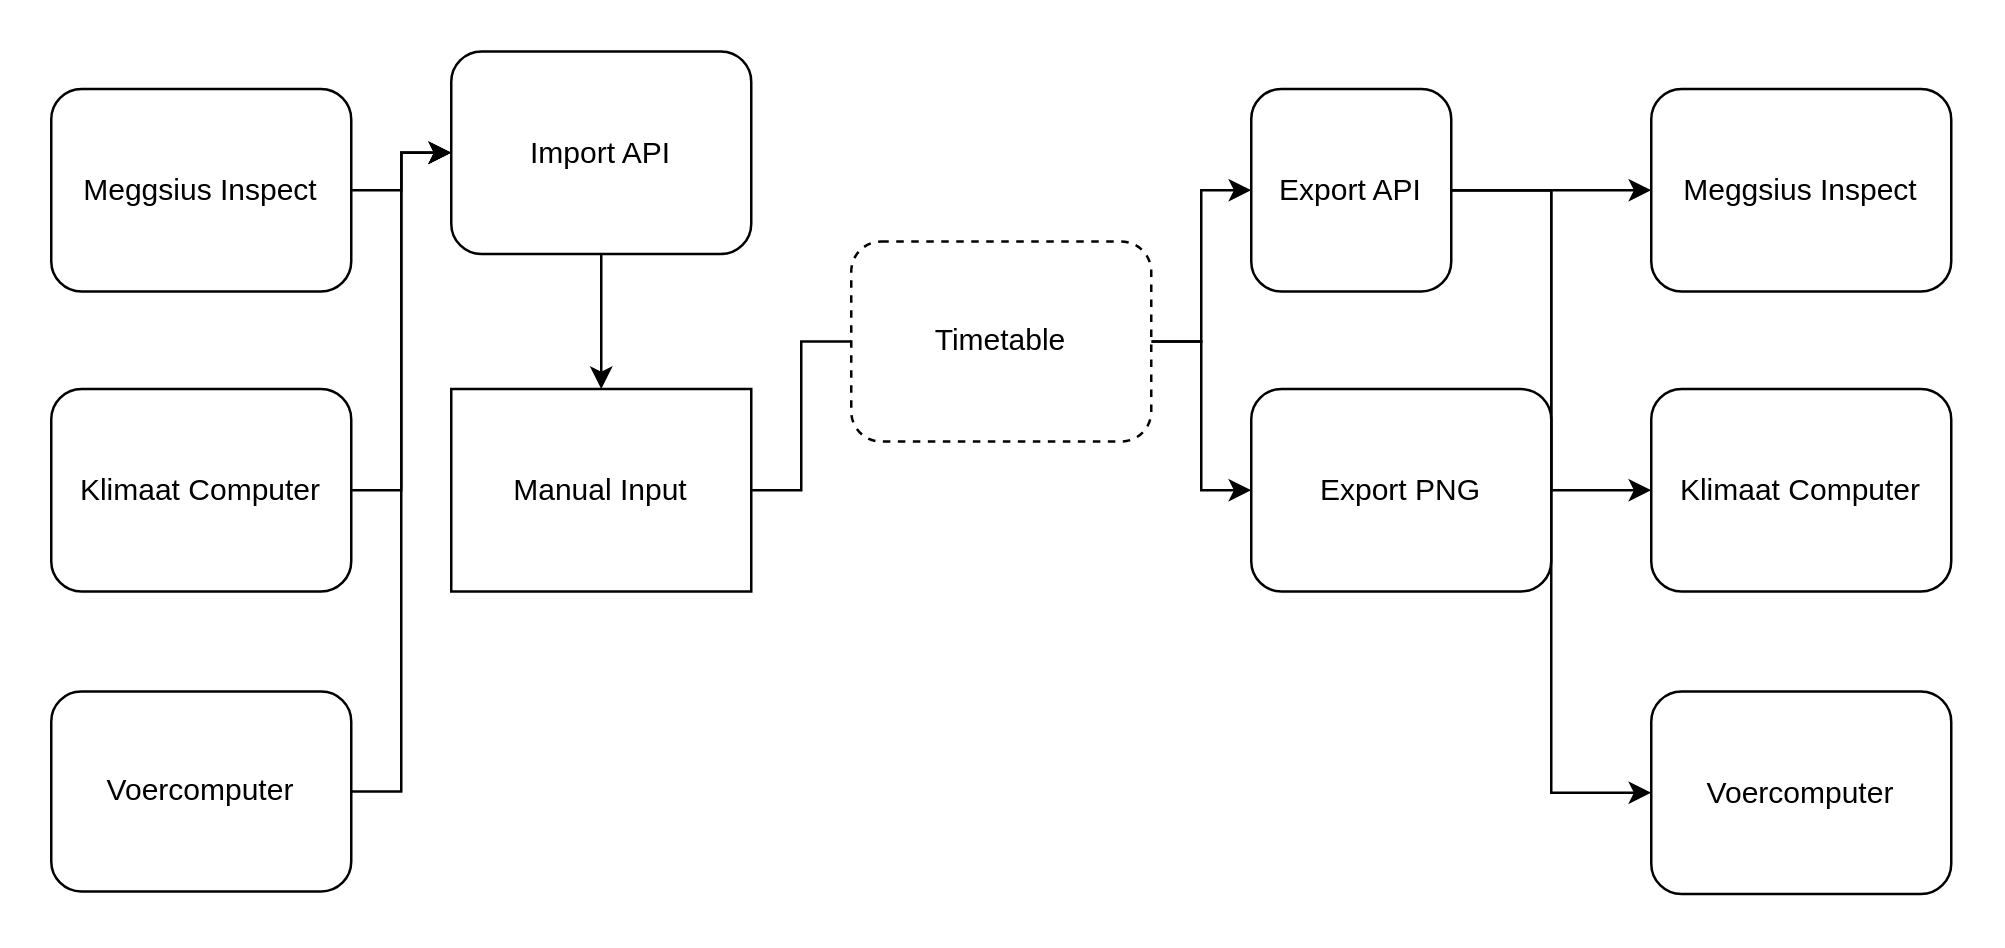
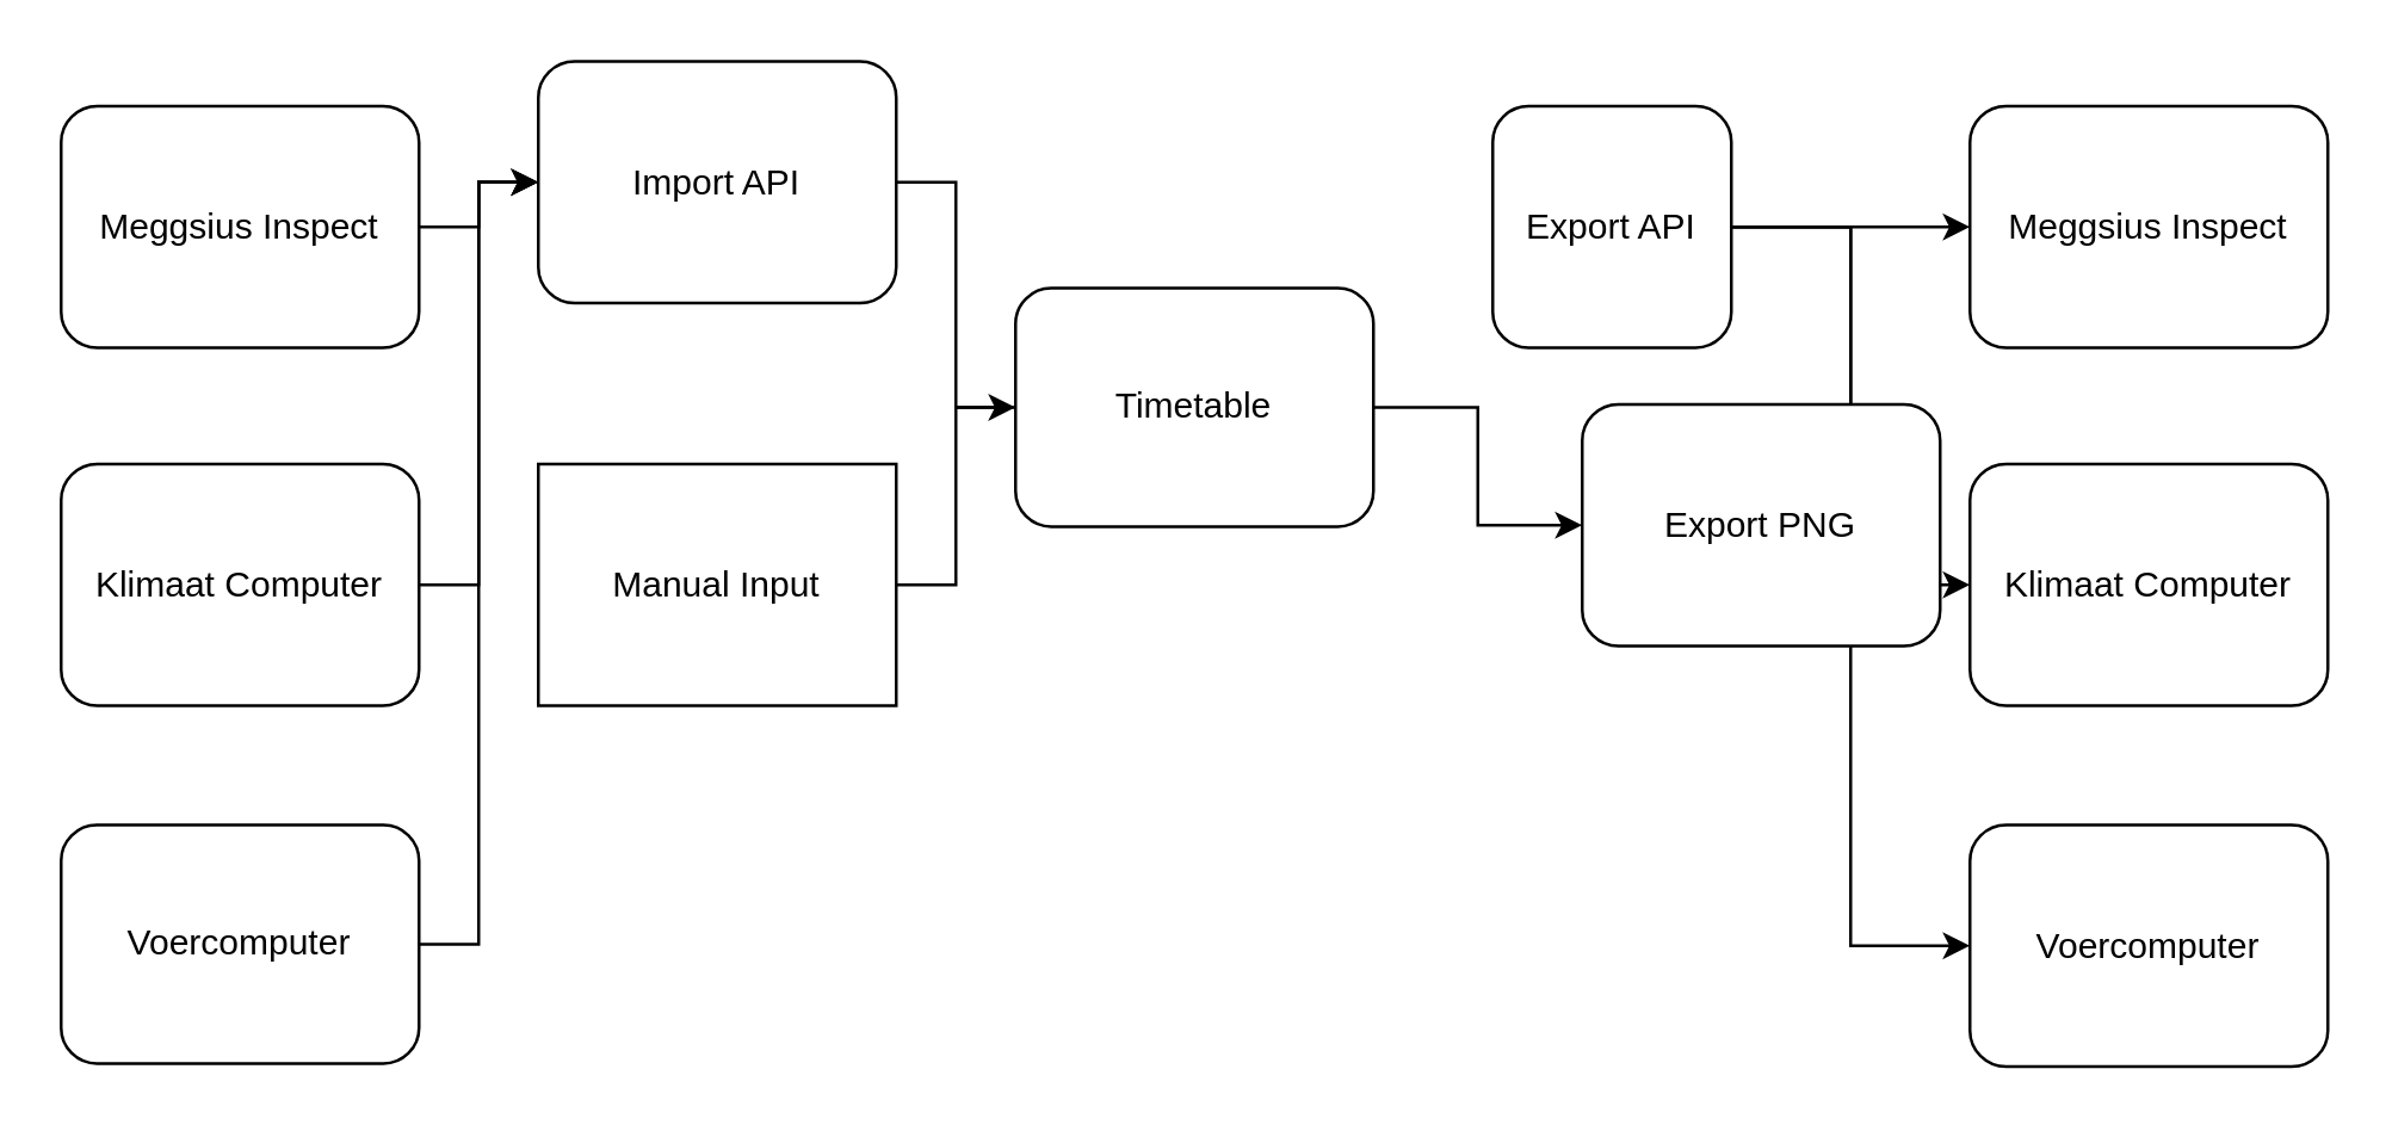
  <mxCell id="0" />
  <mxCell id="1" parent="0" />
  <mxCell id="2" value="" style="edgeStyle=orthogonalEdgeStyle;rounded=0;orthogonalLoop=1;jettySize=auto;html=1;" edge="1" parent="1" source="3" target="11"><mxGeometry relative="1" as="geometry" /></mxCell>
  <mxCell id="3" value="Meggsius Inspect" style="rounded=1;whiteSpace=wrap;html=1;" vertex="1" parent="1"><mxGeometry x="20" y="35" width="120" height="81" as="geometry" /></mxCell>
  <mxCell id="4" style="edgeStyle=orthogonalEdgeStyle;rounded=0;orthogonalLoop=1;jettySize=auto;html=1;entryX=0;entryY=0.5;entryDx=0;entryDy=0;" edge="1" parent="1" source="5" target="11"><mxGeometry relative="1" as="geometry" /></mxCell>
  <mxCell id="5" value="Klimaat Computer" style="rounded=1;whiteSpace=wrap;html=1;" vertex="1" parent="1"><mxGeometry x="20" y="155" width="120" height="81" as="geometry" /></mxCell>
  <mxCell id="6" style="edgeStyle=orthogonalEdgeStyle;rounded=0;orthogonalLoop=1;jettySize=auto;html=1;entryX=0;entryY=0.5;entryDx=0;entryDy=0;" edge="1" parent="1" source="7" target="11"><mxGeometry relative="1" as="geometry" /></mxCell>
  <mxCell id="7" value="Voercomputer" style="rounded=1;whiteSpace=wrap;html=1;" vertex="1" parent="1"><mxGeometry x="20" y="276" width="120" height="80" as="geometry" /></mxCell>
  <mxCell id="8" style="edgeStyle=orthogonalEdgeStyle;rounded=0;orthogonalLoop=1;jettySize=auto;html=1;entryX=0;entryY=0.5;entryDx=0;entryDy=0;endArrow=none;" edge="1" parent="1" source="9" target="14"><mxGeometry relative="1" as="geometry" /></mxCell>
  <mxCell id="9" value="Manual Input" style="whiteSpace=wrap;html=1;rounded=0;" vertex="1" parent="1"><mxGeometry x="180" y="155" width="120" height="81" as="geometry" /></mxCell>
- <mxCell id="10" style="edgeStyle=orthogonalEdgeStyle;rounded=0;orthogonalLoop=1;jettySize=auto;html=1;" edge="1" parent="1" source="11" target="9"><mxGeometry relative="1" as="geometry" /></mxCell>
+ <mxCell id="10" style="edgeStyle=orthogonalEdgeStyle;rounded=0;orthogonalLoop=1;jettySize=auto;html=1;entryX=0;entryY=0.5;entryDx=0;entryDy=0;" edge="1" parent="1" source="11" target="14"><mxGeometry relative="1" as="geometry" /></mxCell>
  <mxCell id="11" value="Import API" style="rounded=1;whiteSpace=wrap;html=1;" vertex="1" parent="1"><mxGeometry x="180" y="20" width="120" height="81" as="geometry" /></mxCell>
  <mxCell id="12" style="edgeStyle=orthogonalEdgeStyle;rounded=0;orthogonalLoop=1;jettySize=auto;html=1;entryX=0;entryY=0.5;entryDx=0;entryDy=0;" edge="1" parent="1" source="14" target="19"><mxGeometry relative="1" as="geometry" /></mxCell>
- <mxCell id="13" style="edgeStyle=orthogonalEdgeStyle;rounded=0;orthogonalLoop=1;jettySize=auto;html=1;entryX=0;entryY=0.5;entryDx=0;entryDy=0;" edge="1" parent="1" source="14" target="18"><mxGeometry relative="1" as="geometry" /></mxCell>
- <mxCell id="14" value="Timetable" style="rounded=1;whiteSpace=wrap;html=1;dashed=1;" vertex="1" parent="1"><mxGeometry x="340" y="96" width="120" height="80" as="geometry" /></mxCell>
+ <mxCell id="14" value="Timetable" style="rounded=1;whiteSpace=wrap;html=1;" vertex="1" parent="1"><mxGeometry x="340" y="96" width="120" height="80" as="geometry" /></mxCell>
  <mxCell id="15" value="" style="edgeStyle=orthogonalEdgeStyle;rounded=0;orthogonalLoop=1;jettySize=auto;html=1;" edge="1" parent="1" source="18" target="20"><mxGeometry relative="1" as="geometry" /></mxCell>
  <mxCell id="16" style="edgeStyle=orthogonalEdgeStyle;rounded=0;orthogonalLoop=1;jettySize=auto;html=1;entryX=0;entryY=0.5;entryDx=0;entryDy=0;" edge="1" parent="1" source="18" target="21"><mxGeometry relative="1" as="geometry" /></mxCell>
  <mxCell id="17" style="edgeStyle=orthogonalEdgeStyle;rounded=0;orthogonalLoop=1;jettySize=auto;html=1;entryX=0;entryY=0.5;entryDx=0;entryDy=0;" edge="1" parent="1" source="18" target="22"><mxGeometry relative="1" as="geometry" /></mxCell>
  <mxCell id="18" value="Export API" style="rounded=1;whiteSpace=wrap;html=1;" vertex="1" parent="1"><mxGeometry x="500" y="35" width="80" height="81" as="geometry" /></mxCell>
- <mxCell id="19" value="Export PNG" style="rounded=1;whiteSpace=wrap;html=1;" vertex="1" parent="1"><mxGeometry x="500" y="155" width="120" height="81" as="geometry" /></mxCell>
+ <mxCell id="19" value="Export PNG" style="rounded=1;whiteSpace=wrap;html=1;" vertex="1" parent="1"><mxGeometry x="530" y="135" width="120" height="81" as="geometry" /></mxCell>
  <mxCell id="20" value="Meggsius Inspect" style="rounded=1;whiteSpace=wrap;html=1;" vertex="1" parent="1"><mxGeometry x="660" y="35" width="120" height="81" as="geometry" /></mxCell>
  <mxCell id="21" value="Klimaat Computer" style="rounded=1;whiteSpace=wrap;html=1;" vertex="1" parent="1"><mxGeometry x="660" y="155" width="120" height="81" as="geometry" /></mxCell>
  <mxCell id="22" value="Voercomputer" style="rounded=1;whiteSpace=wrap;html=1;" vertex="1" parent="1"><mxGeometry x="660" y="276" width="120" height="81" as="geometry" /></mxCell>
